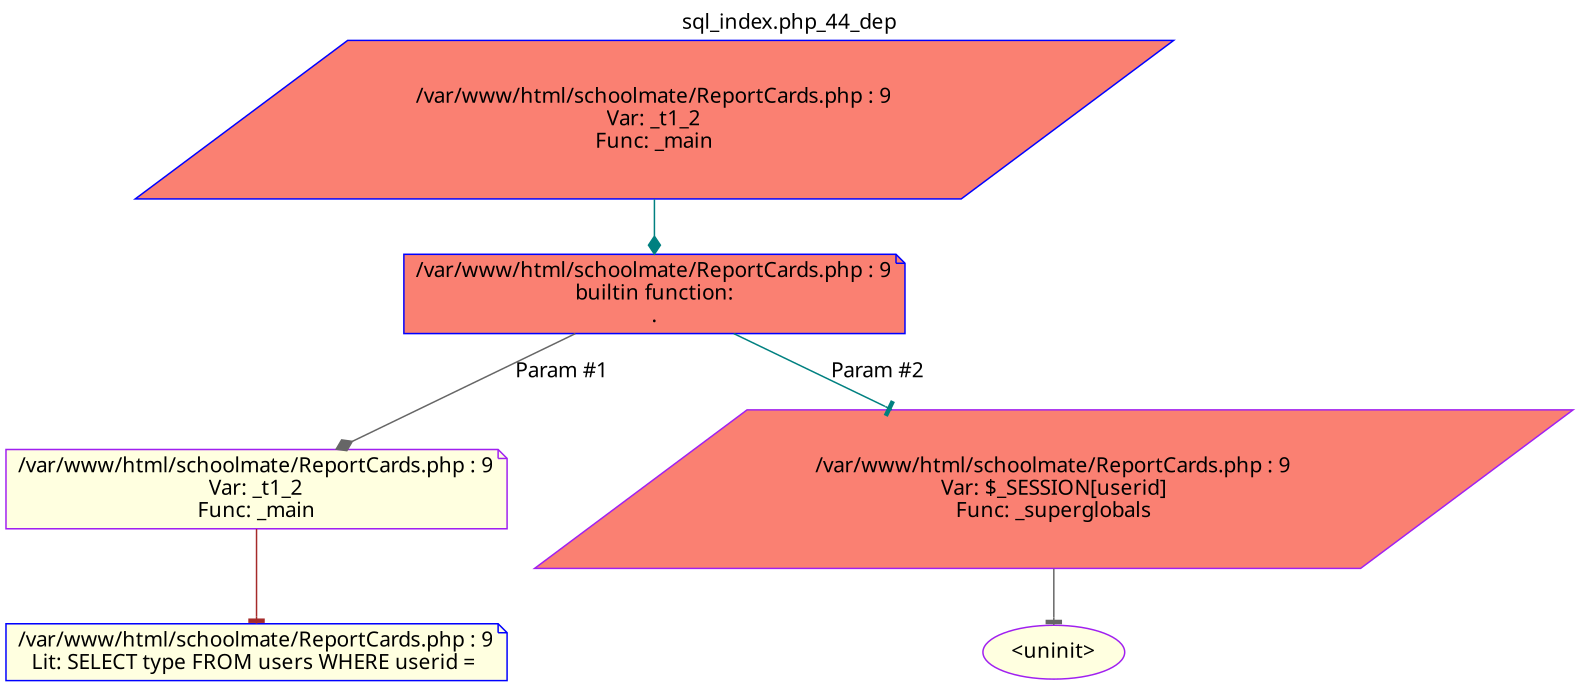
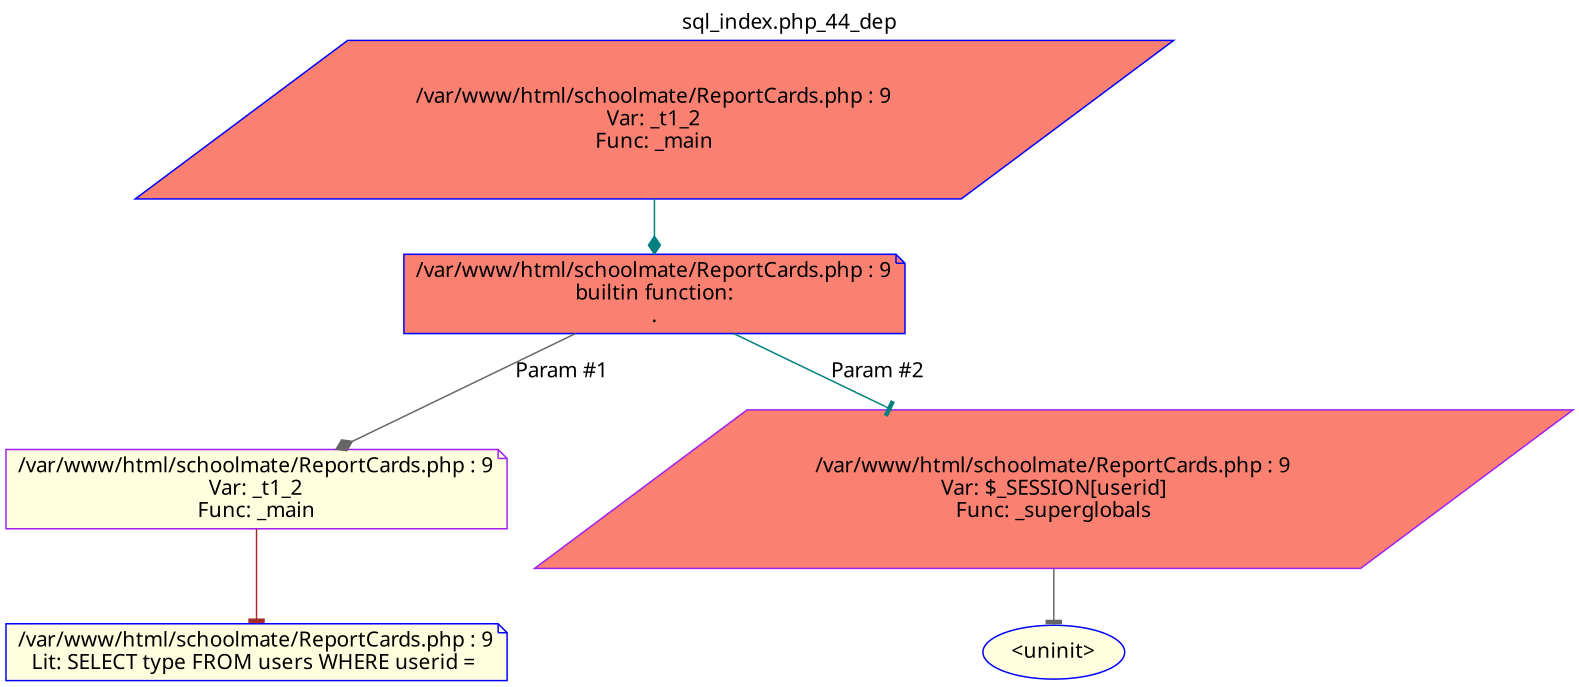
  digraph {
    label="sql_index.php_44_dep"
    labelloc=t
    fontname="Noto Sans"
    node [shape=note style=filled fillcolor=salmon color=blue fontname="Noto Sans"]
    edge [color=teal arrowhead=tee fontname="Noto Sans"]
    n1 [label="/var/www/html/schoolmate/ReportCards.php : 9\nVar: _t1_2\nFunc: _main\n" shape=parallelogram]
    n2 [label="/var/www/html/schoolmate/ReportCards.php : 9\nbuiltin function:\n.\n"]
    n3 [label="/var/www/html/schoolmate/ReportCards.php : 9\nVar: _t1_2\nFunc: _main\n" fillcolor=lightyellow color=purple]
    n4 [label="/var/www/html/schoolmate/ReportCards.php : 9\nVar: $_SESSION[userid]\nFunc: _superglobals\n" shape=parallelogram color=purple]
    n5 [label="/var/www/html/schoolmate/ReportCards.php : 9\nLit: SELECT type FROM users WHERE userid = \n" fillcolor=lightyellow]
-   n6 [label="<uninit>" shape=ellipse fillcolor=lightyellow color=purple]
+   n6 [label="<uninit>" shape=ellipse fillcolor=lightyellow]
    n1 -> n2 [arrowhead=diamond]
    n2 -> n3 [label="Param #1" color=gray40 arrowhead=diamond]
    n2 -> n4 [label="Param #2"]
    n3 -> n5 [color=brown]
    n4 -> n6 [color=gray40]
  }
